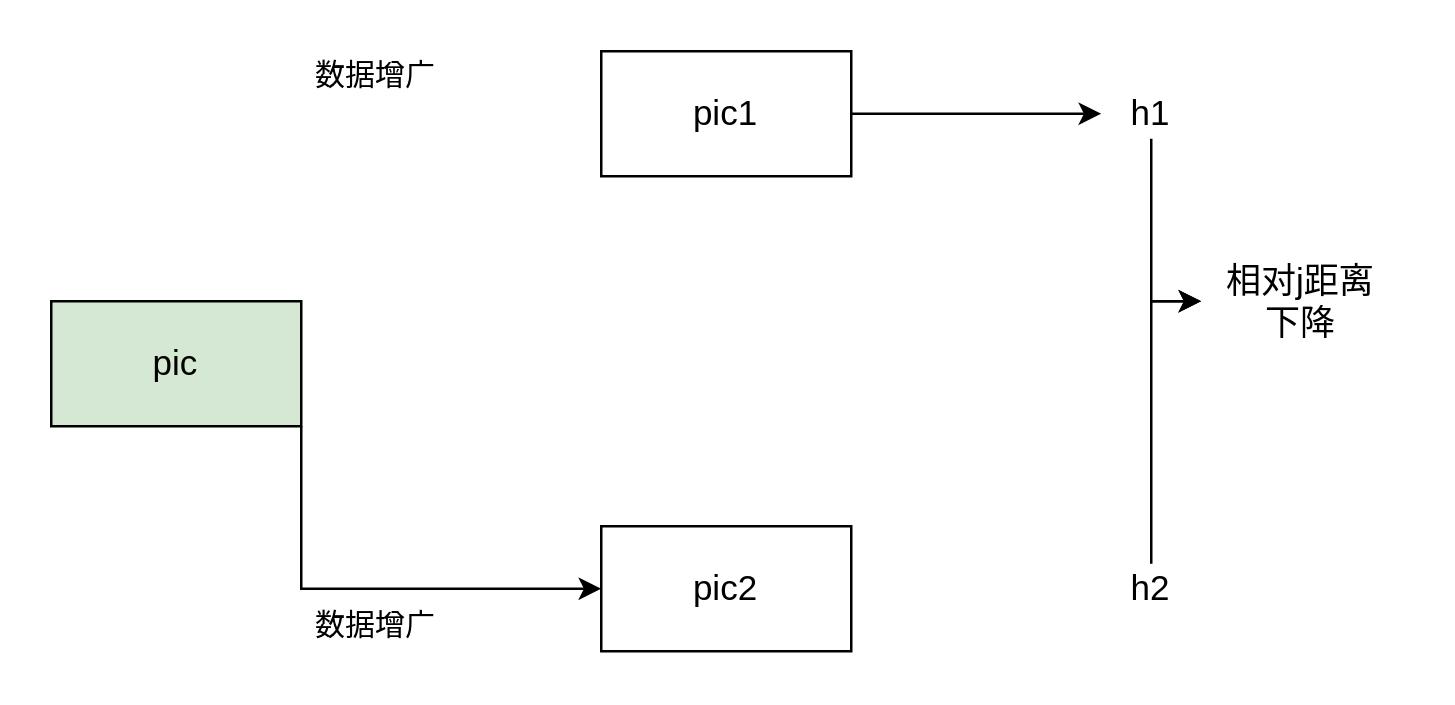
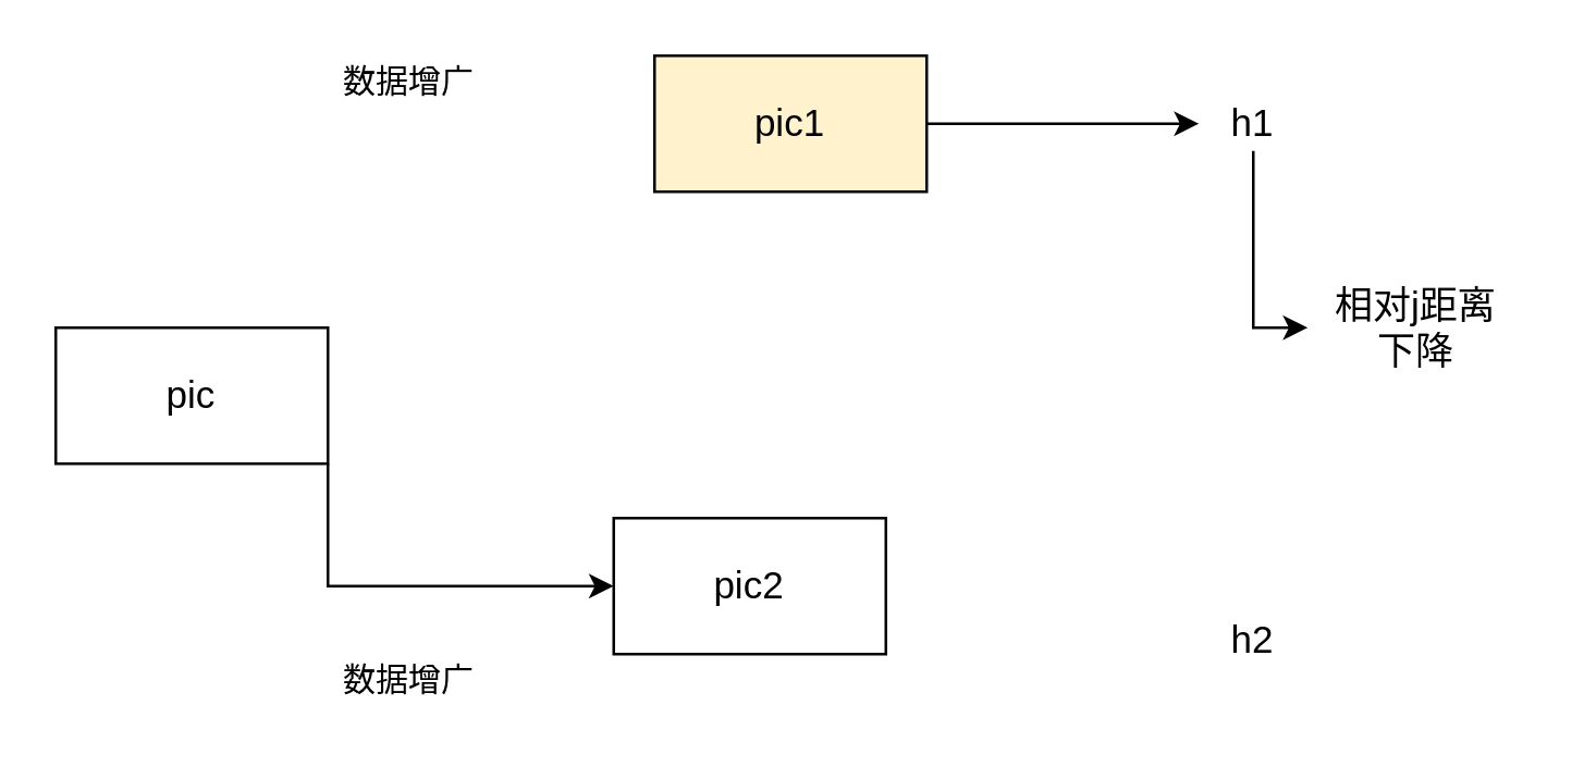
  <mxCell id="0" />
  <mxCell id="1" parent="0" />
  <mxCell id="2" style="edgeStyle=orthogonalEdgeStyle;rounded=0;orthogonalLoop=1;jettySize=auto;html=1;exitX=1;exitY=1;exitDx=0;exitDy=0;entryX=0;entryY=0.5;entryDx=0;entryDy=0;" edge="1" parent="1" source="3" target="6"><mxGeometry relative="1" as="geometry" /></mxCell>
- <mxCell id="3" value="&lt;font style=&quot;font-size: 14px&quot;&gt;pic&lt;/font&gt;" style="rounded=0;whiteSpace=wrap;html=1;fillColor=#d5e8d4;" vertex="1" parent="1"><mxGeometry x="20" y="120" width="100" height="50" as="geometry" /></mxCell>
+ <mxCell id="3" value="&lt;font style=&quot;font-size: 14px&quot;&gt;pic&lt;/font&gt;" style="rounded=0;whiteSpace=wrap;html=1;" vertex="1" parent="1"><mxGeometry x="20" y="120" width="100" height="50" as="geometry" /></mxCell>
  <mxCell id="4" style="edgeStyle=orthogonalEdgeStyle;rounded=0;orthogonalLoop=1;jettySize=auto;html=1;exitX=1;exitY=0.5;exitDx=0;exitDy=0;entryX=0;entryY=0.5;entryDx=0;entryDy=0;" edge="1" parent="1" source="5" target="10"><mxGeometry relative="1" as="geometry" /></mxCell>
- <mxCell id="5" value="&lt;font style=&quot;font-size: 14px&quot;&gt;pic1&lt;/font&gt;" style="rounded=0;whiteSpace=wrap;html=1;" vertex="1" parent="1"><mxGeometry x="240" y="20" width="100" height="50" as="geometry" /></mxCell>
- <mxCell id="6" value="&lt;font style=&quot;font-size: 14px&quot;&gt;pic2&lt;/font&gt;" style="rounded=0;whiteSpace=wrap;html=1;" vertex="1" parent="1"><mxGeometry x="240" y="210" width="100" height="50" as="geometry" /></mxCell>
+ <mxCell id="5" value="&lt;font style=&quot;font-size: 14px&quot;&gt;pic1&lt;/font&gt;" style="rounded=0;whiteSpace=wrap;html=1;fillColor=#fff2cc;" vertex="1" parent="1"><mxGeometry x="240" y="20" width="100" height="50" as="geometry" /></mxCell>
+ <mxCell id="6" value="&lt;font style=&quot;font-size: 14px&quot;&gt;pic2&lt;/font&gt;" style="rounded=0;whiteSpace=wrap;html=1;" vertex="1" parent="1"><mxGeometry x="225" y="190" width="100" height="50" as="geometry" /></mxCell>
  <mxCell id="7" value="数据增广" style="text;html=1;strokeColor=none;fillColor=none;align=center;verticalAlign=middle;whiteSpace=wrap;rounded=0;" vertex="1" parent="1"><mxGeometry x="120" y="20" width="60" height="20" as="geometry" /></mxCell>
  <mxCell id="8" value="数据增广" style="text;html=1;strokeColor=none;fillColor=none;align=center;verticalAlign=middle;whiteSpace=wrap;rounded=0;" vertex="1" parent="1"><mxGeometry x="120" y="240" width="60" height="20" as="geometry" /></mxCell>
  <mxCell id="9" style="edgeStyle=orthogonalEdgeStyle;rounded=0;orthogonalLoop=1;jettySize=auto;html=1;exitX=0.5;exitY=1;exitDx=0;exitDy=0;entryX=0;entryY=0.5;entryDx=0;entryDy=0;" edge="1" parent="1" source="10" target="13"><mxGeometry relative="1" as="geometry"><mxPoint x="460" y="120" as="targetPoint" /></mxGeometry></mxCell>
  <mxCell id="10" value="&lt;font style=&quot;font-size: 14px&quot;&gt;h1&lt;/font&gt;" style="text;html=1;strokeColor=none;fillColor=none;align=center;verticalAlign=middle;whiteSpace=wrap;rounded=0;" vertex="1" parent="1"><mxGeometry x="440" y="35" width="40" height="20" as="geometry" /></mxCell>
- <mxCell id="11" style="edgeStyle=orthogonalEdgeStyle;rounded=0;orthogonalLoop=1;jettySize=auto;html=1;exitX=0.5;exitY=0;exitDx=0;exitDy=0;entryX=0;entryY=0.5;entryDx=0;entryDy=0;" edge="1" parent="1" source="12" target="13"><mxGeometry relative="1" as="geometry"><mxPoint x="460" y="160" as="targetPoint" /></mxGeometry></mxCell>
  <mxCell id="12" value="&lt;font style=&quot;font-size: 14px&quot;&gt;h2&lt;/font&gt;" style="text;html=1;strokeColor=none;fillColor=none;align=center;verticalAlign=middle;whiteSpace=wrap;rounded=0;" vertex="1" parent="1"><mxGeometry x="440" y="225" width="40" height="20" as="geometry" /></mxCell>
  <mxCell id="13" value="&lt;font style=&quot;font-size: 14px&quot;&gt;相对j距离 &lt;br&gt;下降&lt;/font&gt;" style="text;html=1;strokeColor=none;fillColor=none;align=center;verticalAlign=middle;whiteSpace=wrap;rounded=0;" vertex="1" parent="1"><mxGeometry x="480" y="110" width="80" height="20" as="geometry" /></mxCell>
